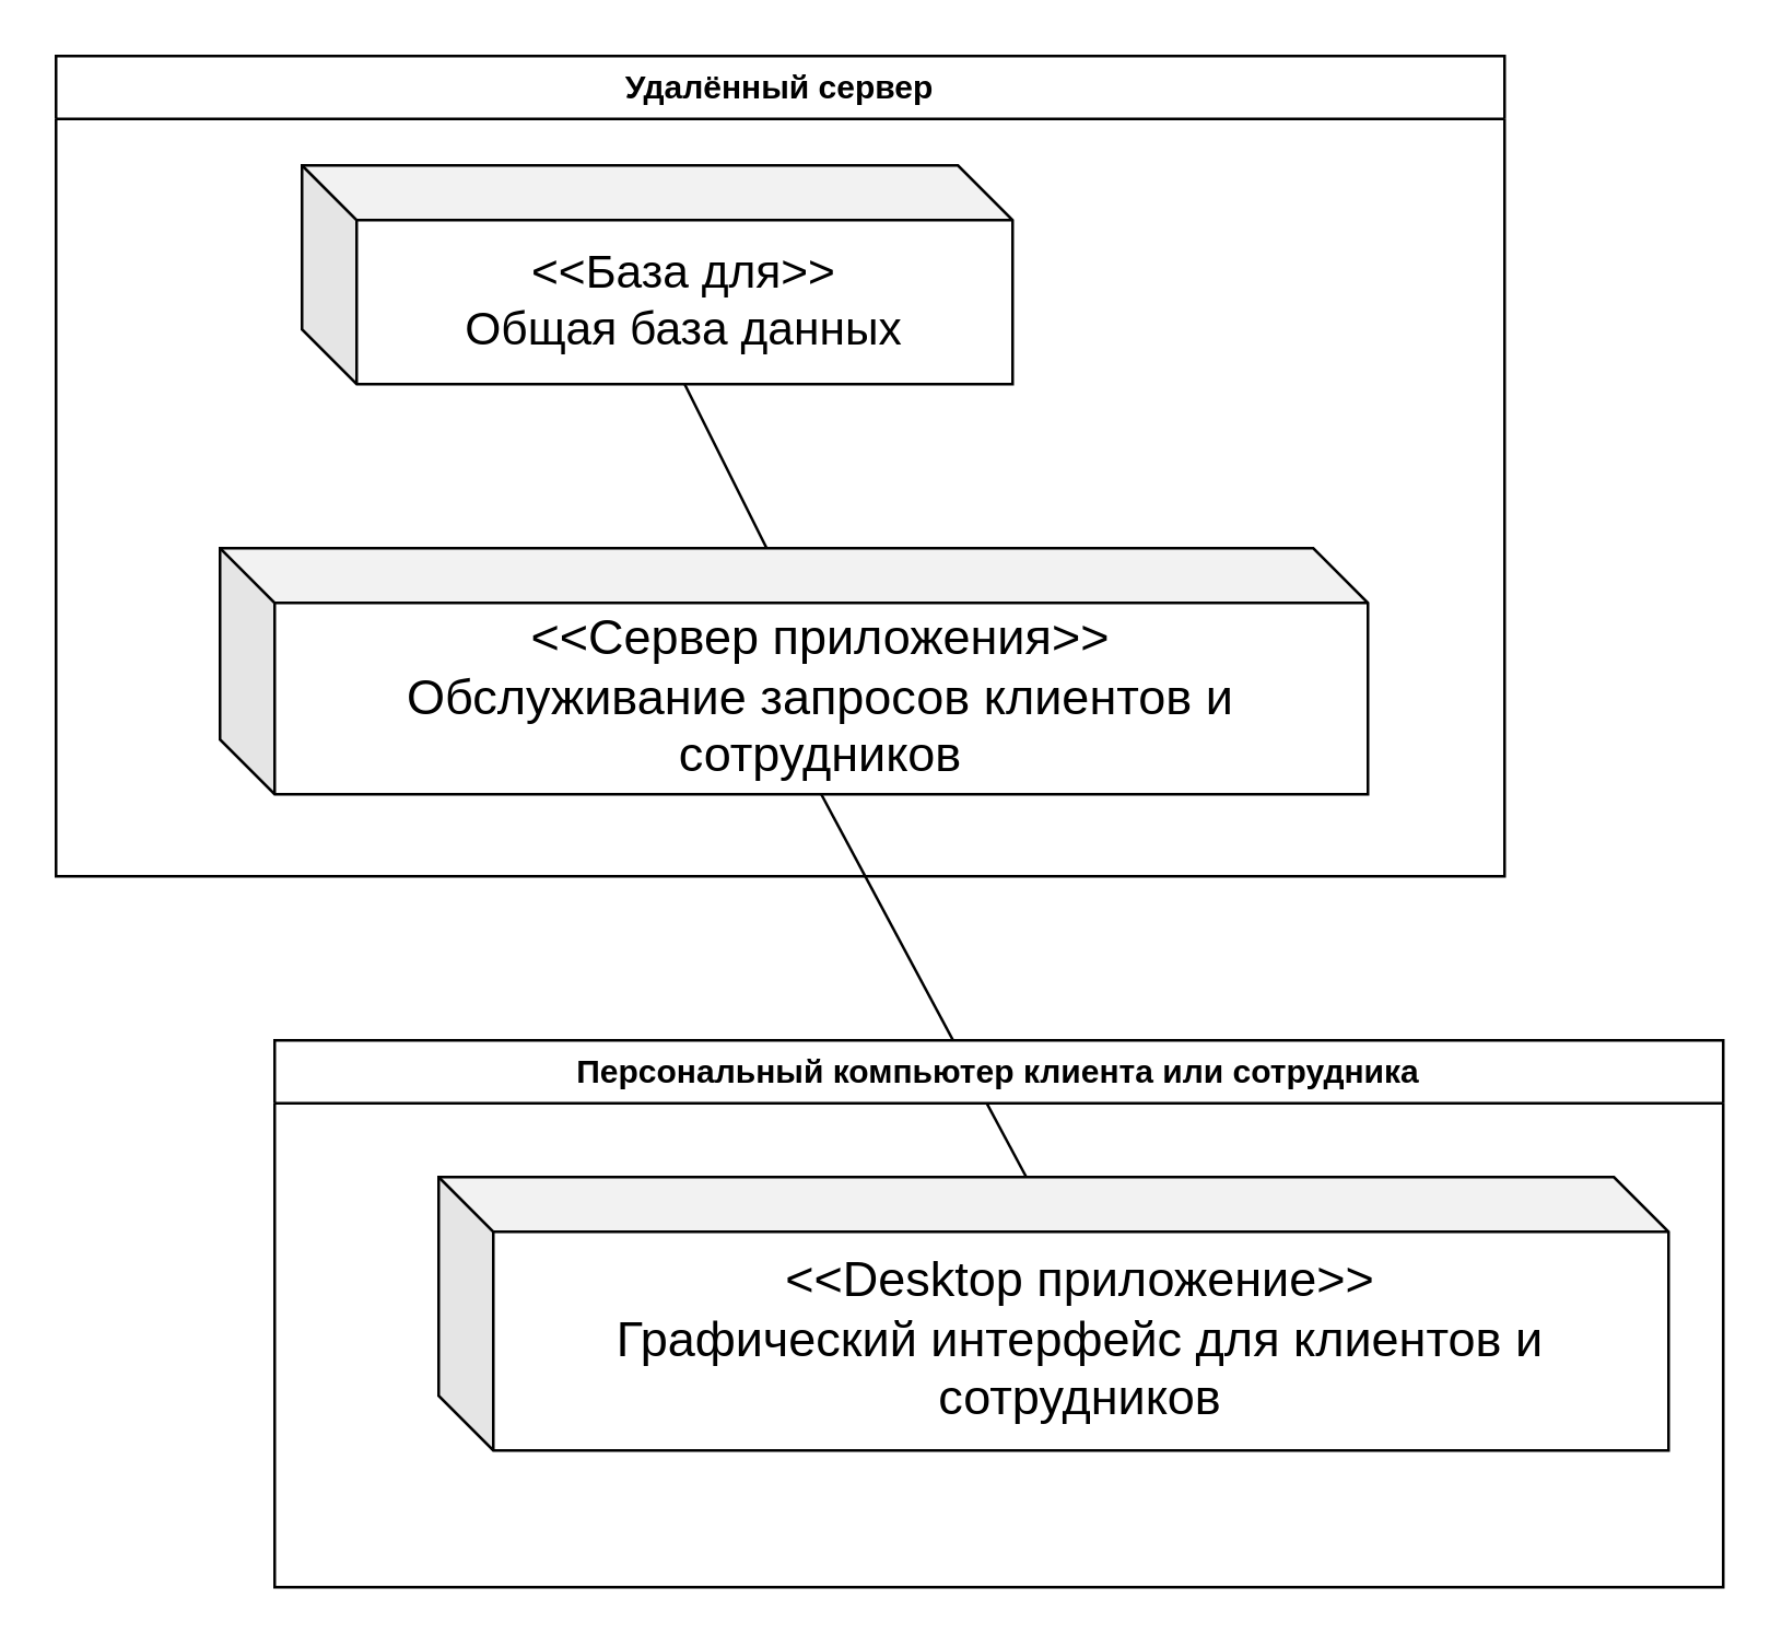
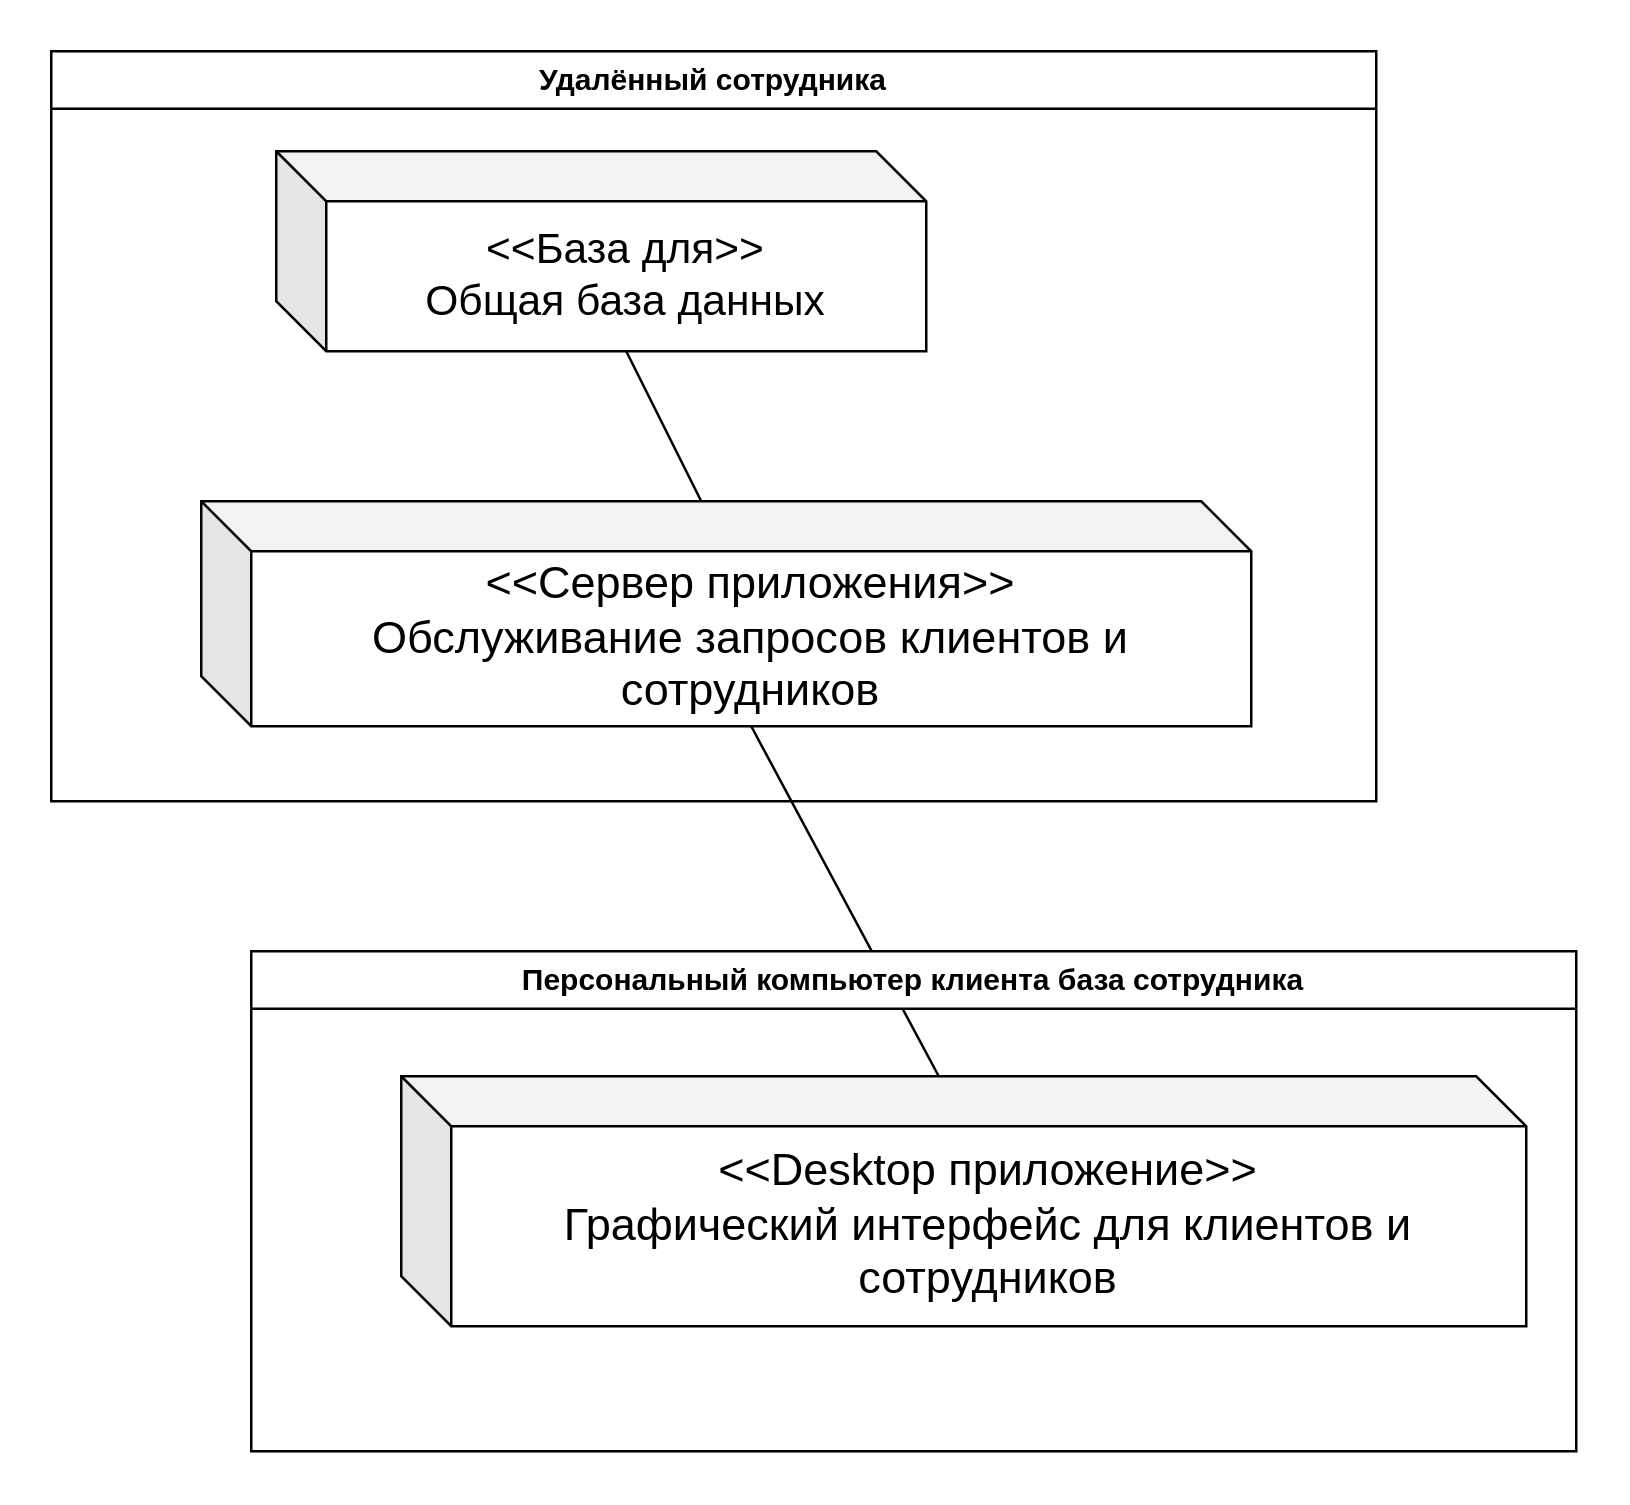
  <mxCell id="0" />
  <mxCell id="1" parent="0" />
  <mxCell id="2" value="&lt;font style=&quot;font-size: 17px;&quot;&gt;&amp;lt;&amp;lt;База для&amp;gt;&amp;gt;&lt;/font&gt;&lt;div style=&quot;font-size: 17px;&quot;&gt;&lt;font style=&quot;font-size: 17px;&quot;&gt;Общая база данных&lt;/font&gt;&lt;/div&gt;" style="shape=cube;whiteSpace=wrap;html=1;boundedLbl=1;backgroundOutline=1;darkOpacity=0.05;darkOpacity2=0.1;" vertex="1" parent="1"><mxGeometry x="110" y="60" width="260" height="80" as="geometry" /></mxCell>
  <mxCell id="3" value="&lt;font style=&quot;font-size: 18px;&quot;&gt;&amp;lt;&amp;lt;Сервер приложения&amp;gt;&amp;gt;&lt;/font&gt;&lt;div style=&quot;font-size: 18px;&quot;&gt;&lt;font style=&quot;font-size: 18px;&quot;&gt;Обслуживание запросов клиентов и сотрудников&lt;/font&gt;&lt;/div&gt;" style="shape=cube;whiteSpace=wrap;html=1;boundedLbl=1;backgroundOutline=1;darkOpacity=0.05;darkOpacity2=0.1;" vertex="1" parent="1"><mxGeometry x="80" y="200" width="420" height="90" as="geometry" /></mxCell>
  <mxCell id="4" value="&lt;font style=&quot;font-size: 18px;&quot;&gt;&amp;lt;&amp;lt;Desktop приложение&amp;gt;&amp;gt;&lt;/font&gt;&lt;div style=&quot;font-size: 18px;&quot;&gt;&lt;font style=&quot;font-size: 18px;&quot;&gt;Графический интерфейс для клиентов и сотрудников&lt;/font&gt;&lt;/div&gt;" style="shape=cube;whiteSpace=wrap;html=1;boundedLbl=1;backgroundOutline=1;darkOpacity=0.05;darkOpacity2=0.1;" vertex="1" parent="1"><mxGeometry x="160" y="430" width="450" height="100" as="geometry" /></mxCell>
  <mxCell id="5" value="" style="endArrow=none;html=1;rounded=0;entryX=0;entryY=0;entryDx=140;entryDy=80;entryPerimeter=0;exitX=0;exitY=0;exitDx=200;exitDy=0;exitPerimeter=0;" edge="1" parent="1" source="3" target="2"><mxGeometry width="50" height="50" relative="1" as="geometry"><mxPoint x="250" y="260" as="sourcePoint" /><mxPoint x="300" y="210" as="targetPoint" /></mxGeometry></mxCell>
  <mxCell id="6" value="" style="endArrow=none;html=1;rounded=0;entryX=0;entryY=0;entryDx=220;entryDy=90;entryPerimeter=0;exitX=0;exitY=0;exitDx=215;exitDy=0;exitPerimeter=0;" edge="1" parent="1" source="4" target="3"><mxGeometry width="50" height="50" relative="1" as="geometry"><mxPoint x="290" y="210" as="sourcePoint" /><mxPoint x="250" y="130" as="targetPoint" /></mxGeometry></mxCell>
- <mxCell id="7" value="Удалённый сервер" style="swimlane;whiteSpace=wrap;html=1;" vertex="1" parent="1"><mxGeometry x="20" y="20" width="530" height="300" as="geometry" /></mxCell>
- <mxCell id="8" value="Персональный компьютер клиента или сотрудника" style="swimlane;whiteSpace=wrap;html=1;" vertex="1" parent="1"><mxGeometry x="100" y="380" width="530" height="200" as="geometry" /></mxCell>
+ <mxCell id="7" value="Удалённый сотрудника" style="swimlane;whiteSpace=wrap;html=1;" vertex="1" parent="1"><mxGeometry x="20" y="20" width="530" height="300" as="geometry" /></mxCell>
+ <mxCell id="8" value="Персональный компьютер клиента база сотрудника" style="swimlane;whiteSpace=wrap;html=1;" vertex="1" parent="1"><mxGeometry x="100" y="380" width="530" height="200" as="geometry" /></mxCell>
